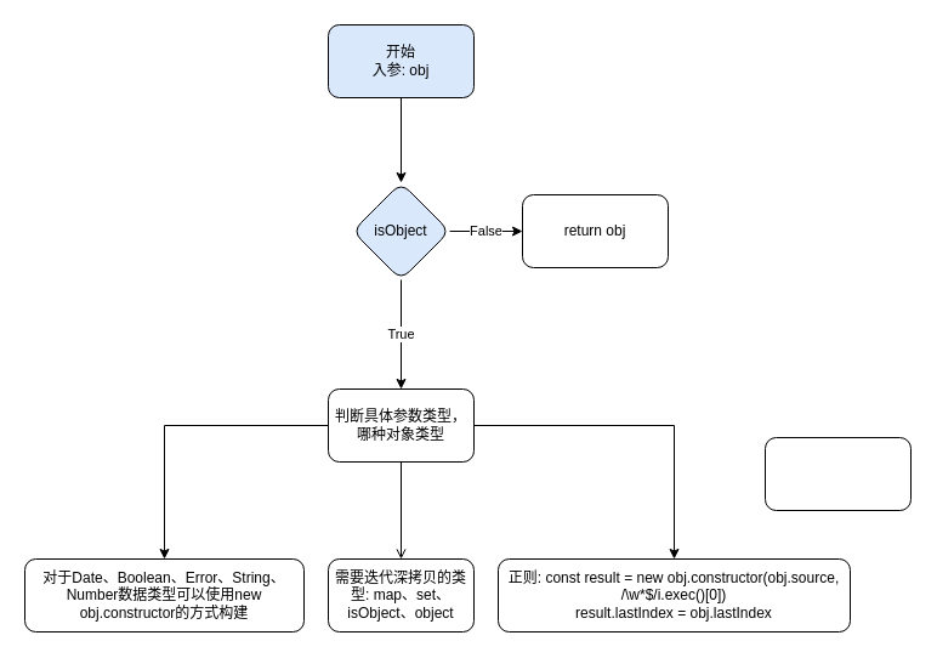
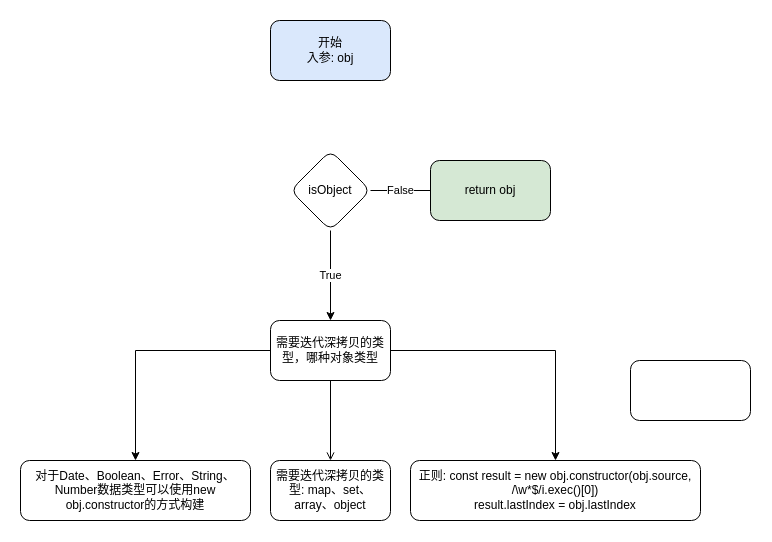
  <mxCell id="0" />
  <mxCell id="1" parent="0" />
- <mxCell id="2" value="" style="edgeStyle=orthogonalEdgeStyle;rounded=0;orthogonalLoop=1;jettySize=auto;html=1;" parent="1" source="3" target="6" edge="1"><mxGeometry relative="1" as="geometry" /></mxCell>
  <mxCell id="3" value="开始&lt;br&gt;入参: obj" style="rounded=1;whiteSpace=wrap;html=1;fillColor=#dae8fc;" parent="1" vertex="1"><mxGeometry x="270" y="20" width="120" height="60" as="geometry" /></mxCell>
- <mxCell id="4" value="False" style="edgeStyle=orthogonalEdgeStyle;rounded=0;orthogonalLoop=1;jettySize=auto;html=1;" parent="1" source="6" target="7" edge="1"><mxGeometry relative="1" as="geometry" /></mxCell>
+ <mxCell id="4" value="False" style="edgeStyle=orthogonalEdgeStyle;rounded=0;orthogonalLoop=1;jettySize=auto;html=1;endArrow=none;" parent="1" source="6" target="7" edge="1"><mxGeometry relative="1" as="geometry" /></mxCell>
  <mxCell id="5" value="True" style="edgeStyle=orthogonalEdgeStyle;rounded=0;orthogonalLoop=1;jettySize=auto;html=1;" parent="1" source="6" target="11" edge="1"><mxGeometry relative="1" as="geometry" /></mxCell>
- <mxCell id="6" value="isObject" style="rhombus;whiteSpace=wrap;html=1;rounded=1;fillColor=#dae8fc;" parent="1" vertex="1"><mxGeometry x="290" y="150" width="80" height="80" as="geometry" /></mxCell>
- <mxCell id="7" value="return obj" style="whiteSpace=wrap;html=1;rounded=1;" parent="1" vertex="1"><mxGeometry x="430" y="160" width="120" height="60" as="geometry" /></mxCell>
+ <mxCell id="6" value="isObject" style="rhombus;whiteSpace=wrap;html=1;rounded=1;" parent="1" vertex="1"><mxGeometry x="290" y="150" width="80" height="80" as="geometry" /></mxCell>
+ <mxCell id="7" value="return obj" style="whiteSpace=wrap;html=1;rounded=1;fillColor=#d5e8d4;" parent="1" vertex="1"><mxGeometry x="430" y="160" width="120" height="60" as="geometry" /></mxCell>
  <mxCell id="8" value="" style="edgeStyle=orthogonalEdgeStyle;rounded=0;orthogonalLoop=1;jettySize=auto;html=1;endArrow=open;" parent="1" source="11" target="12" edge="1"><mxGeometry relative="1" as="geometry" /></mxCell>
  <mxCell id="9" value="" style="edgeStyle=orthogonalEdgeStyle;rounded=0;orthogonalLoop=1;jettySize=auto;html=1;" parent="1" source="11" target="13" edge="1"><mxGeometry relative="1" as="geometry" /></mxCell>
  <mxCell id="10" value="" style="edgeStyle=orthogonalEdgeStyle;rounded=0;orthogonalLoop=1;jettySize=auto;html=1;" parent="1" source="11" target="14" edge="1"><mxGeometry relative="1" as="geometry" /></mxCell>
- <mxCell id="11" value="判断具体参数类型，哪种对象类型" style="whiteSpace=wrap;html=1;rounded=1;" parent="1" vertex="1"><mxGeometry x="270" y="320" width="120" height="60" as="geometry" /></mxCell>
- <mxCell id="12" value="需要迭代深拷贝的类型: map、set、isObject、object" style="whiteSpace=wrap;html=1;rounded=1;" parent="1" vertex="1"><mxGeometry x="270" y="460" width="120" height="60" as="geometry" /></mxCell>
+ <mxCell id="11" value="需要迭代深拷贝的类型，哪种对象类型" style="whiteSpace=wrap;html=1;rounded=1;" parent="1" vertex="1"><mxGeometry x="270" y="320" width="120" height="60" as="geometry" /></mxCell>
+ <mxCell id="12" value="需要迭代深拷贝的类型: map、set、array、object" style="whiteSpace=wrap;html=1;rounded=1;" parent="1" vertex="1"><mxGeometry x="270" y="460" width="120" height="60" as="geometry" /></mxCell>
  <mxCell id="13" value="对于Date、Boolean、Error、String、Number数据类型可以使用new obj.constructor的方式构建" style="whiteSpace=wrap;html=1;rounded=1;" parent="1" vertex="1"><mxGeometry x="20" y="460" width="230" height="60" as="geometry" /></mxCell>
  <mxCell id="14" value="正则: const result = new obj.constructor(obj.source, /\w*$/i.exec()[0])&lt;br&gt;result.lastIndex = obj.lastIndex&lt;br&gt;" style="whiteSpace=wrap;html=1;rounded=1;" parent="1" vertex="1"><mxGeometry x="410" y="460" width="290" height="60" as="geometry" /></mxCell>
  <mxCell id="15" value="" style="rounded=1;whiteSpace=wrap;html=1;" parent="1" vertex="1"><mxGeometry x="630" y="360" width="120" height="60" as="geometry" /></mxCell>
